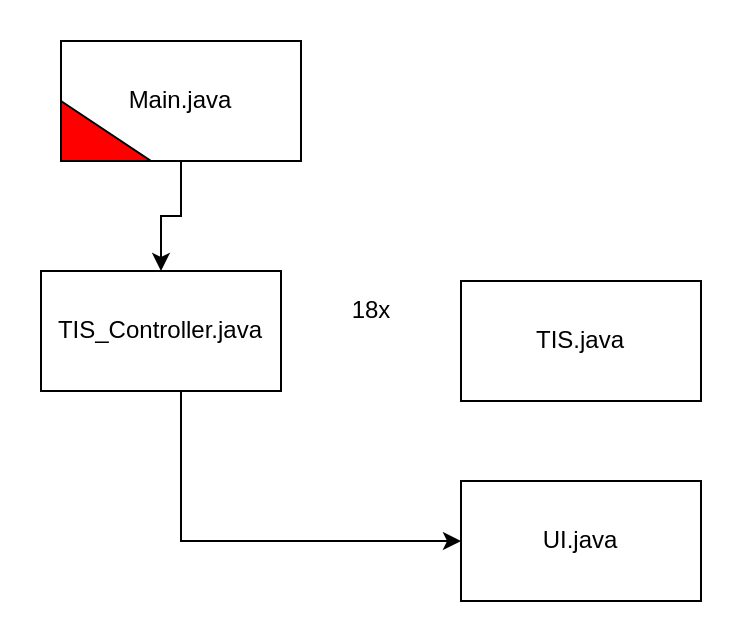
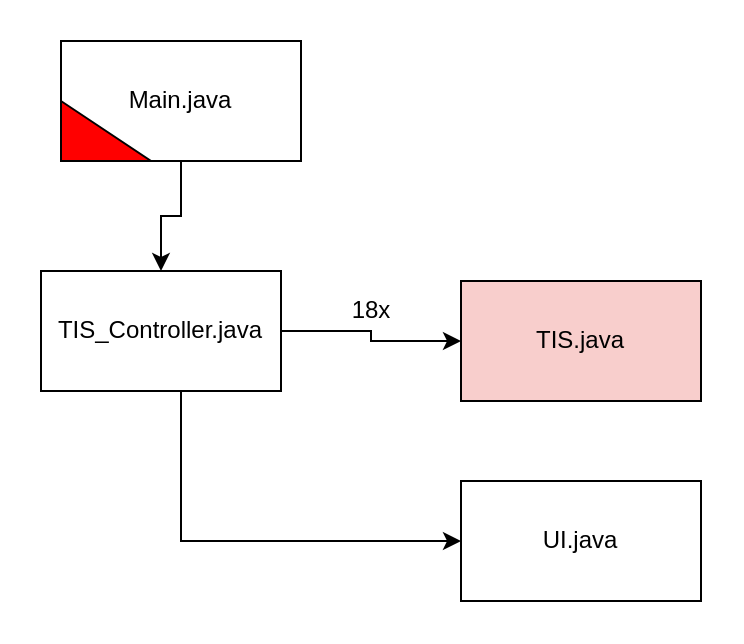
  <mxCell id="0" />
  <mxCell id="1" parent="0" />
  <mxCell id="2" value="" style="edgeStyle=orthogonalEdgeStyle;rounded=0;orthogonalLoop=1;jettySize=auto;html=1;" edge="1" parent="1" source="3" target="6"><mxGeometry relative="1" as="geometry" /></mxCell>
  <mxCell id="3" value="Main.java" style="whiteSpace=wrap;html=1;" vertex="1" parent="1"><mxGeometry x="30" y="20" width="120" height="60" as="geometry" /></mxCell>
+ <mxCell id="4" value="" style="edgeStyle=orthogonalEdgeStyle;rounded=0;orthogonalLoop=1;jettySize=auto;html=1;" edge="1" parent="1" source="6" target="7"><mxGeometry relative="1" as="geometry" /></mxCell>
  <mxCell id="5" value="" style="edgeStyle=orthogonalEdgeStyle;rounded=0;orthogonalLoop=1;jettySize=auto;html=1;" edge="1" parent="1" source="6" target="9"><mxGeometry relative="1" as="geometry"><Array as="points"><mxPoint x="90" y="270" /></Array></mxGeometry></mxCell>
  <mxCell id="6" value="TIS_Controller.java" style="whiteSpace=wrap;html=1;" vertex="1" parent="1"><mxGeometry x="20" y="135" width="120" height="60" as="geometry" /></mxCell>
- <mxCell id="7" value="TIS.java" style="whiteSpace=wrap;html=1;" vertex="1" parent="1"><mxGeometry x="230" y="140" width="120" height="60" as="geometry" /></mxCell>
+ <mxCell id="7" value="TIS.java" style="whiteSpace=wrap;html=1;fillColor=#f8cecc;" vertex="1" parent="1"><mxGeometry x="230" y="140" width="120" height="60" as="geometry" /></mxCell>
  <mxCell id="8" value="18x" style="text;html=1;align=center;verticalAlign=middle;resizable=0;points=[];autosize=1;strokeColor=none;fillColor=none;" vertex="1" parent="1"><mxGeometry x="165" y="140" width="40" height="30" as="geometry" /></mxCell>
  <mxCell id="9" value="UI.java" style="whiteSpace=wrap;html=1;" vertex="1" parent="1"><mxGeometry x="230" y="240" width="120" height="60" as="geometry" /></mxCell>
  <mxCell id="10" value="" style="verticalLabelPosition=bottom;verticalAlign=top;html=1;shape=mxgraph.basic.orthogonal_triangle;fillColor=#FF0000;" vertex="1" parent="1"><mxGeometry x="30" y="50" width="45" height="30" as="geometry" /></mxCell>
